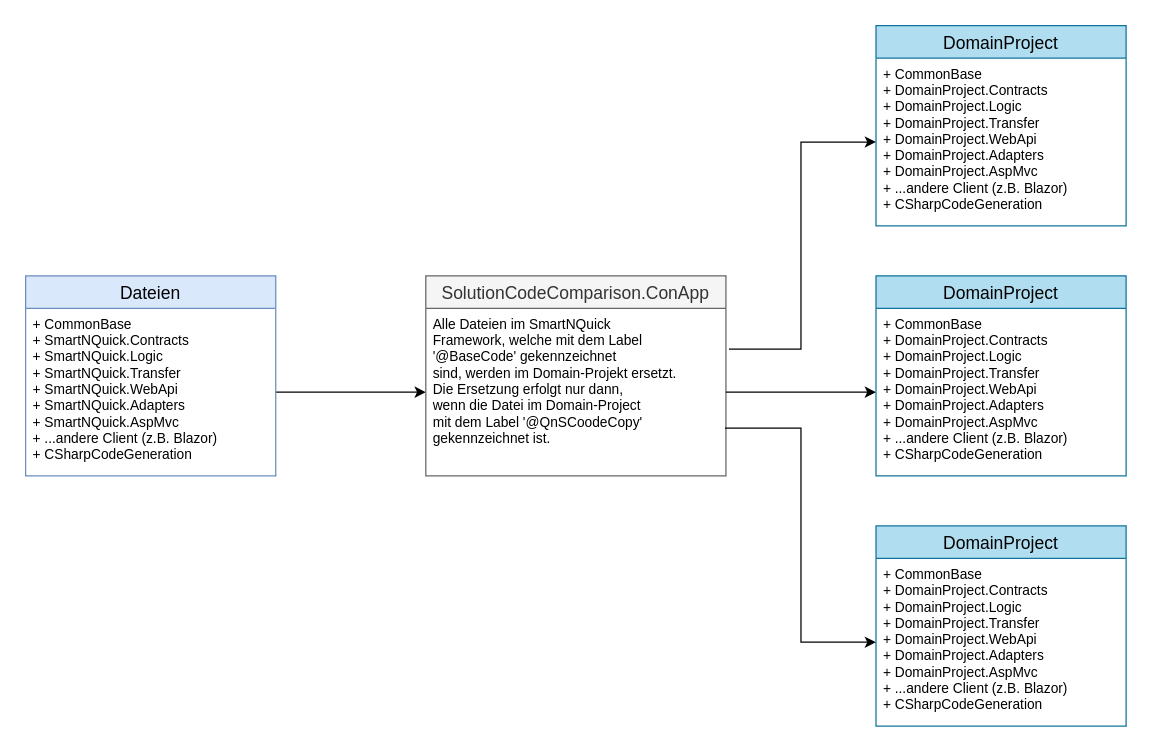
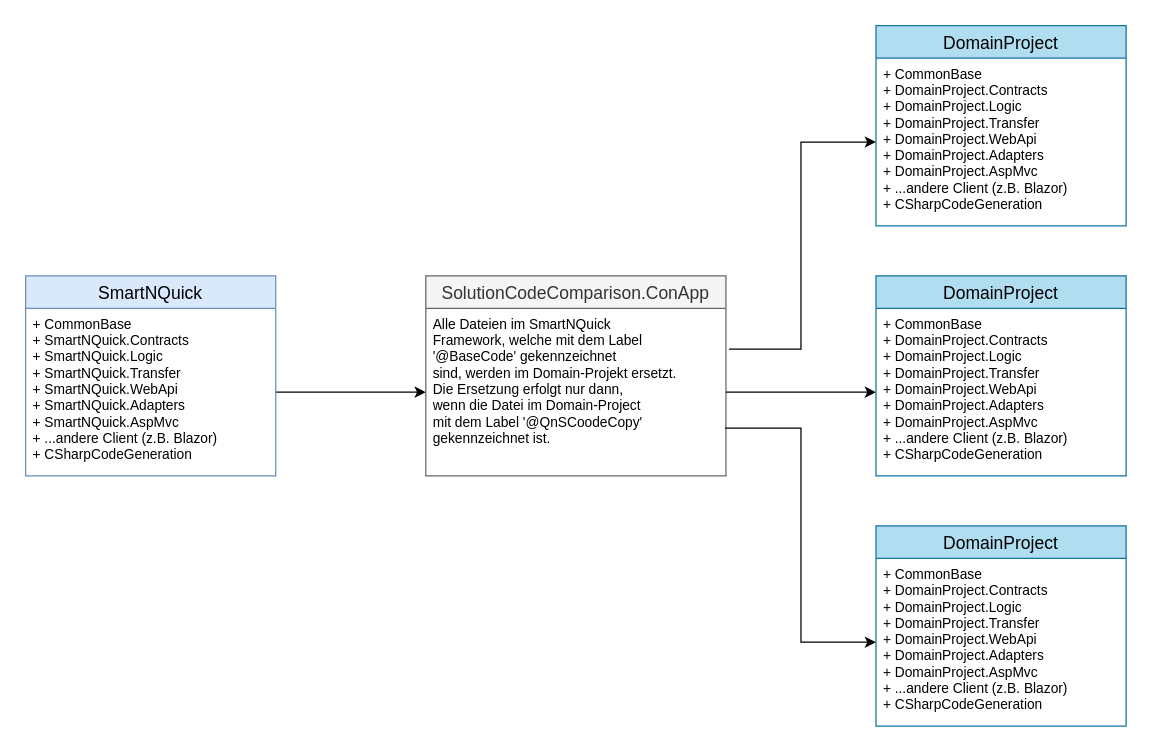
  <mxCell id="0" />
  <mxCell id="1" parent="0" />
  <mxCell id="2" value="" style="endArrow=classic;html=1;fontSize=10;entryX=0;entryY=0.5;entryDx=0;entryDy=0;exitX=1;exitY=0.5;exitDx=0;exitDy=0;" parent="1" source="4" target="6" edge="1"><mxGeometry width="50" height="50" relative="1" as="geometry"><mxPoint x="260" y="170" as="sourcePoint" /><mxPoint x="420.95" y="169" as="targetPoint" /></mxGeometry></mxCell>
- <mxCell id="3" value="Dateien" style="swimlane;fontStyle=0;childLayout=stackLayout;horizontal=1;startSize=26;fillColor=#dae8fc;horizontalStack=0;resizeParent=1;resizeParentMax=0;resizeLast=0;collapsible=1;marginBottom=0;swimlaneFillColor=#ffffff;align=center;fontSize=14;strokeColor=#6c8ebf;" vertex="1" parent="1"><mxGeometry x="20" y="220" width="200" height="160" as="geometry" /></mxCell>
+ <mxCell id="3" value="SmartNQuick" style="swimlane;fontStyle=0;childLayout=stackLayout;horizontal=1;startSize=26;fillColor=#dae8fc;horizontalStack=0;resizeParent=1;resizeParentMax=0;resizeLast=0;collapsible=1;marginBottom=0;swimlaneFillColor=#ffffff;align=center;fontSize=14;strokeColor=#6c8ebf;" vertex="1" parent="1"><mxGeometry x="20" y="220" width="200" height="160" as="geometry" /></mxCell>
  <mxCell id="4" value="+ CommonBase&#10;+ SmartNQuick.Contracts&#10;+ SmartNQuick.Logic&#10;+ SmartNQuick.Transfer&#10;+ SmartNQuick.WebApi&#10;+ SmartNQuick.Adapters&#10;+ SmartNQuick.AspMvc&#10;+ ...andere Client (z.B. Blazor)&#10;+ CSharpCodeGeneration" style="text;strokeColor=none;fillColor=none;spacingLeft=4;spacingRight=4;overflow=hidden;rotatable=0;points=[[0,0.5],[1,0.5]];portConstraint=eastwest;fontSize=11;" vertex="1" parent="3"><mxGeometry y="26" width="200" height="134" as="geometry" /></mxCell>
  <mxCell id="5" value="SolutionCodeComparison.ConApp" style="swimlane;fontStyle=0;childLayout=stackLayout;horizontal=1;startSize=26;fillColor=#f5f5f5;horizontalStack=0;resizeParent=1;resizeParentMax=0;resizeLast=0;collapsible=1;marginBottom=0;swimlaneFillColor=#ffffff;align=center;fontSize=14;strokeColor=#666666;fontColor=#333333;" vertex="1" parent="1"><mxGeometry x="340" y="220" width="240" height="160" as="geometry" /></mxCell>
  <mxCell id="6" value="Alle Dateien im SmartNQuick&#10;Framework, welche mit dem Label&#10;'@BaseCode' gekennzeichnet  &#10;sind, werden im Domain-Projekt ersetzt. &#10;Die Ersetzung erfolgt nur dann,&#10;wenn die Datei im Domain-Project&#10;mit dem Label '@QnSCoodeCopy' &#10;gekennzeichnet ist." style="text;strokeColor=none;fillColor=none;spacingLeft=4;spacingRight=4;overflow=hidden;rotatable=0;points=[[0,0.5],[1,0.5]];portConstraint=eastwest;fontSize=11;fontStyle=0" vertex="1" parent="5"><mxGeometry y="26" width="240" height="134" as="geometry" /></mxCell>
  <mxCell id="7" value="DomainProject" style="swimlane;fontStyle=0;childLayout=stackLayout;horizontal=1;startSize=26;fillColor=#b1ddf0;horizontalStack=0;resizeParent=1;resizeParentMax=0;resizeLast=0;collapsible=1;marginBottom=0;swimlaneFillColor=#ffffff;align=center;fontSize=14;strokeColor=#10739e;" vertex="1" parent="1"><mxGeometry x="700" y="20" width="200" height="160" as="geometry" /></mxCell>
  <mxCell id="8" value="+ CommonBase&#10;+ DomainProject.Contracts&#10;+ DomainProject.Logic&#10;+ DomainProject.Transfer&#10;+ DomainProject.WebApi&#10;+ DomainProject.Adapters&#10;+ DomainProject.AspMvc&#10;+ ...andere Client (z.B. Blazor)&#10;+ CSharpCodeGeneration" style="text;strokeColor=none;fillColor=none;spacingLeft=4;spacingRight=4;overflow=hidden;rotatable=0;points=[[0,0.5],[1,0.5]];portConstraint=eastwest;fontSize=11;" vertex="1" parent="7"><mxGeometry y="26" width="200" height="134" as="geometry" /></mxCell>
  <mxCell id="9" value="" style="endArrow=classic;html=1;fontSize=10;entryX=0;entryY=0.5;entryDx=0;entryDy=0;exitX=1;exitY=0.5;exitDx=0;exitDy=0;" edge="1" parent="1" source="6" target="11"><mxGeometry width="50" height="50" relative="1" as="geometry"><mxPoint x="580" y="73" as="sourcePoint" /><mxPoint x="700" y="73" as="targetPoint" /></mxGeometry></mxCell>
  <mxCell id="10" value="DomainProject" style="swimlane;fontStyle=0;childLayout=stackLayout;horizontal=1;startSize=26;fillColor=#b1ddf0;horizontalStack=0;resizeParent=1;resizeParentMax=0;resizeLast=0;collapsible=1;marginBottom=0;swimlaneFillColor=#ffffff;align=center;fontSize=14;strokeColor=#10739e;" vertex="1" parent="1"><mxGeometry x="700" y="220" width="200" height="160" as="geometry" /></mxCell>
  <mxCell id="11" value="+ CommonBase&#10;+ DomainProject.Contracts&#10;+ DomainProject.Logic&#10;+ DomainProject.Transfer&#10;+ DomainProject.WebApi&#10;+ DomainProject.Adapters&#10;+ DomainProject.AspMvc&#10;+ ...andere Client (z.B. Blazor)&#10;+ CSharpCodeGeneration" style="text;strokeColor=none;fillColor=none;spacingLeft=4;spacingRight=4;overflow=hidden;rotatable=0;points=[[0,0.5],[1,0.5]];portConstraint=eastwest;fontSize=11;" vertex="1" parent="10"><mxGeometry y="26" width="200" height="134" as="geometry" /></mxCell>
  <mxCell id="12" value="DomainProject" style="swimlane;fontStyle=0;childLayout=stackLayout;horizontal=1;startSize=26;fillColor=#b1ddf0;horizontalStack=0;resizeParent=1;resizeParentMax=0;resizeLast=0;collapsible=1;marginBottom=0;swimlaneFillColor=#ffffff;align=center;fontSize=14;strokeColor=#10739e;" vertex="1" parent="1"><mxGeometry x="700" y="420" width="200" height="160" as="geometry" /></mxCell>
  <mxCell id="13" value="+ CommonBase&#10;+ DomainProject.Contracts&#10;+ DomainProject.Logic&#10;+ DomainProject.Transfer&#10;+ DomainProject.WebApi&#10;+ DomainProject.Adapters&#10;+ DomainProject.AspMvc&#10;+ ...andere Client (z.B. Blazor)&#10;+ CSharpCodeGeneration" style="text;strokeColor=none;fillColor=none;spacingLeft=4;spacingRight=4;overflow=hidden;rotatable=0;points=[[0,0.5],[1,0.5]];portConstraint=eastwest;fontSize=11;" vertex="1" parent="12"><mxGeometry y="26" width="200" height="134" as="geometry" /></mxCell>
  <mxCell id="14" value="" style="endArrow=classic;html=1;rounded=0;edgeStyle=orthogonalEdgeStyle;entryX=0;entryY=0.5;entryDx=0;entryDy=0;exitX=0.997;exitY=0.715;exitDx=0;exitDy=0;exitPerimeter=0;" edge="1" parent="1" source="6" target="13"><mxGeometry width="50" height="50" relative="1" as="geometry"><mxPoint x="480" y="270" as="sourcePoint" /><mxPoint x="530" y="220" as="targetPoint" /></mxGeometry></mxCell>
  <mxCell id="15" value="" style="endArrow=classic;html=1;rounded=0;edgeStyle=orthogonalEdgeStyle;entryX=0;entryY=0.5;entryDx=0;entryDy=0;exitX=1.01;exitY=0.243;exitDx=0;exitDy=0;exitPerimeter=0;" edge="1" parent="1" source="6" target="8"><mxGeometry width="50" height="50" relative="1" as="geometry"><mxPoint x="589.28" y="351.81" as="sourcePoint" /><mxPoint x="710" y="523" as="targetPoint" /></mxGeometry></mxCell>
